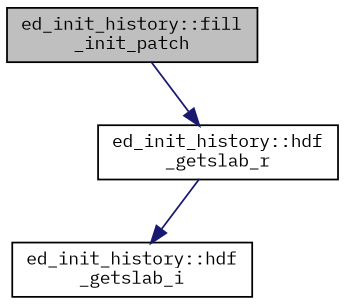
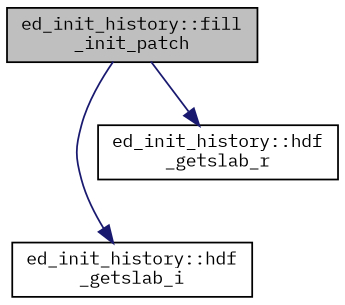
  digraph {
    fontname="IBM Plex Mono"
    rankdir=TB
    node [color=black fillcolor=white fontname="IBM Plex Mono" fontsize=10 shape=record style=filled]
    edge [color=midnightblue fontname="IBM Plex Mono" fontsize=10 labelfontname=Helvetica labelfontsize=10 style=solid]
    n1 [fillcolor=grey75 fontcolor=black height=0.2 label="ed_init_history::fill\l_init_patch" width=0.4]
    n2 [height=0.2 label="ed_init_history::hdf\l_getslab_i" width=0.4]
    n3 [height=0.2 label="ed_init_history::hdf\l_getslab_r" width=0.4]
-   n3 -> n2
+   n1 -> n2
    n1 -> n3
  }
